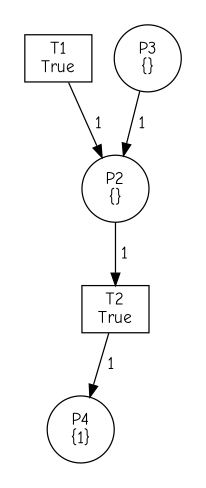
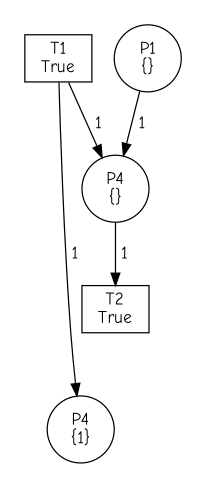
  digraph {
    fontname="Comic Neue"
    splines=true
    node [fillcolor="#FFFFFF" fontcolor="#000000" fontname="Comic Neue" shape=ellipse style=filled]
    edge [arrowhead=normal fontname="Comic Neue" style=solid]
-   n1 [label="P3\n{}"]
+   n1 [label="P1\n{}"]
    n2 [label="T1\nTrue" shape=rectangle]
-   n3 [label="P2\n{}"]
+   n3 [label="P4\n{}"]
    n4 [label="T2\nTrue" shape=rectangle]
    n5 [label="P4\n{1}"]
    subgraph cluster_1 {
      style=invis
      n1
      n2
      n3
      n4
      n5
    }
    n1 -> n3 [label=" 1 "]
    n2 -> n3 [label=" 1 "]
    n3 -> n4 [label=" 1 "]
-   n4 -> n5 [label=" 1 "]
+   n2 -> n5 [label=" 1 "]
  }
